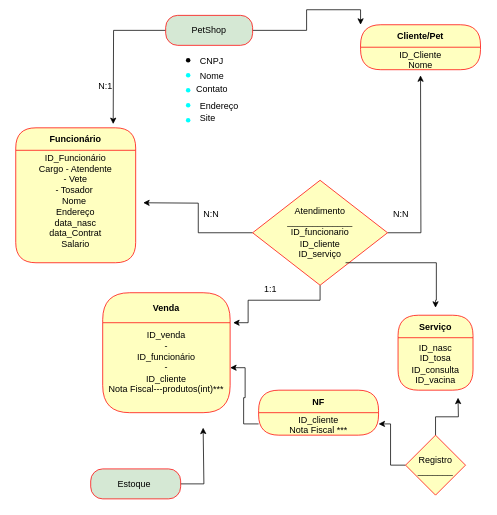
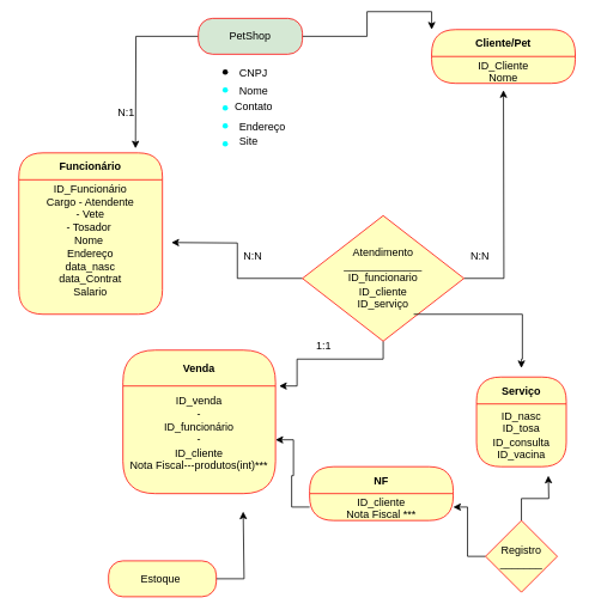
  <mxCell id="0" />
  <mxCell id="1" parent="0" />
  <mxCell id="2" value="" style="shape=waypoint;sketch=0;fillStyle=solid;size=6;pointerEvents=1;points=[];fillColor=none;resizable=0;rotatable=0;perimeter=centerPerimeter;snapToPoint=1;" vertex="1" parent="1"><mxGeometry x="240" y="70" width="20" height="20" as="geometry" /></mxCell>
  <mxCell id="3" value="" style="shape=waypoint;sketch=0;fillStyle=solid;size=6;pointerEvents=1;points=[];fillColor=none;resizable=0;rotatable=0;perimeter=centerPerimeter;snapToPoint=1;strokeColor=#00FFFF;" vertex="1" parent="1"><mxGeometry x="240" y="130" width="20" height="20" as="geometry" /></mxCell>
  <mxCell id="4" value="CNPJ" style="text;strokeColor=none;fillColor=none;spacingLeft=4;spacingRight=4;overflow=hidden;rotatable=0;points=[[0,0.5],[1,0.5]];portConstraint=eastwest;fontSize=12;whiteSpace=wrap;html=1;" vertex="1" parent="1"><mxGeometry x="260" y="67.5" width="50" height="25" as="geometry" /></mxCell>
  <mxCell id="5" value="Nome" style="text;strokeColor=none;fillColor=none;spacingLeft=4;spacingRight=4;overflow=hidden;rotatable=0;points=[[0,0.5],[1,0.5]];portConstraint=eastwest;fontSize=12;whiteSpace=wrap;html=1;" vertex="1" parent="1"><mxGeometry x="260" y="87.5" width="46" height="25" as="geometry" /></mxCell>
  <mxCell id="6" value="" style="shape=waypoint;sketch=0;fillStyle=solid;size=6;pointerEvents=1;points=[];fillColor=none;resizable=0;rotatable=0;perimeter=centerPerimeter;snapToPoint=1;strokeColor=#00FFFF;" vertex="1" parent="1"><mxGeometry x="240" y="90" width="20" height="20" as="geometry" /></mxCell>
  <mxCell id="7" value="" style="shape=waypoint;sketch=0;fillStyle=solid;size=6;pointerEvents=1;points=[];fillColor=none;resizable=0;rotatable=0;perimeter=centerPerimeter;snapToPoint=1;strokeColor=#00FFFF;" vertex="1" parent="1"><mxGeometry x="240" y="110" width="20" height="20" as="geometry" /></mxCell>
  <mxCell id="8" value="" style="shape=waypoint;sketch=0;fillStyle=solid;size=6;pointerEvents=1;points=[];fillColor=none;resizable=0;rotatable=0;perimeter=centerPerimeter;snapToPoint=1;strokeColor=#00FFFF;" vertex="1" parent="1"><mxGeometry x="240" y="150" width="20" height="20" as="geometry" /></mxCell>
  <mxCell id="9" value="Endereço" style="text;strokeColor=none;fillColor=none;spacingLeft=4;spacingRight=4;overflow=hidden;rotatable=0;points=[[0,0.5],[1,0.5]];portConstraint=eastwest;fontSize=12;whiteSpace=wrap;html=1;" vertex="1" parent="1"><mxGeometry x="260" y="127.5" width="76" height="25" as="geometry" /></mxCell>
  <mxCell id="10" value="Site" style="text;strokeColor=none;fillColor=none;spacingLeft=4;spacingRight=4;overflow=hidden;rotatable=0;points=[[0,0.5],[1,0.5]];portConstraint=eastwest;fontSize=12;whiteSpace=wrap;html=1;" vertex="1" parent="1"><mxGeometry x="260" y="142.5" width="40" height="30" as="geometry" /></mxCell>
  <mxCell id="11" value="Contato" style="text;strokeColor=none;fillColor=none;spacingLeft=4;spacingRight=4;overflow=hidden;rotatable=0;points=[[0,0.5],[1,0.5]];portConstraint=eastwest;fontSize=12;whiteSpace=wrap;html=1;" vertex="1" parent="1"><mxGeometry x="255" y="105" width="56" height="30" as="geometry" /></mxCell>
  <mxCell id="12" style="edgeStyle=orthogonalEdgeStyle;rounded=0;orthogonalLoop=1;jettySize=auto;html=1;entryX=0;entryY=0;entryDx=0;entryDy=0;" edge="1" parent="1" source="14" target="15"><mxGeometry relative="1" as="geometry" /></mxCell>
  <mxCell id="13" style="edgeStyle=orthogonalEdgeStyle;rounded=0;orthogonalLoop=1;jettySize=auto;html=1;" edge="1" parent="1" source="14"><mxGeometry relative="1" as="geometry"><mxPoint x="150" y="165" as="targetPoint" /></mxGeometry></mxCell>
  <mxCell id="14" value="PetShop" style="rounded=1;whiteSpace=wrap;html=1;arcSize=40;fontColor=#000000;fillColor=#d5e8d4;strokeColor=#ff0000;" vertex="1" parent="1"><mxGeometry x="220" y="20" width="116" height="40" as="geometry" /></mxCell>
  <mxCell id="15" value="Cliente/Pet" style="swimlane;fontStyle=1;align=center;verticalAlign=middle;childLayout=stackLayout;horizontal=1;startSize=30;horizontalStack=0;resizeParent=0;resizeLast=1;container=0;fontColor=#000000;collapsible=0;rounded=1;arcSize=30;strokeColor=#ff0000;fillColor=#ffffc0;swimlaneFillColor=#ffffc0;dropTarget=0;" vertex="1" parent="1"><mxGeometry x="480" y="32.5" width="160" height="60" as="geometry" /></mxCell>
  <mxCell id="16" value="ID_Cliente&lt;br&gt;Nome" style="text;html=1;strokeColor=none;fillColor=none;align=center;verticalAlign=middle;spacingLeft=4;spacingRight=4;whiteSpace=wrap;overflow=hidden;rotatable=0;fontColor=#000000;" vertex="1" parent="15"><mxGeometry y="30" width="160" height="30" as="geometry" /></mxCell>
  <mxCell id="17" value="Funcionário" style="swimlane;fontStyle=1;align=center;verticalAlign=middle;childLayout=stackLayout;horizontal=1;startSize=30;horizontalStack=0;resizeParent=0;resizeLast=1;container=0;fontColor=#000000;collapsible=0;rounded=1;arcSize=30;strokeColor=#ff0000;fillColor=#ffffc0;swimlaneFillColor=#ffffc0;dropTarget=0;" vertex="1" parent="1"><mxGeometry x="20" y="170" width="160" height="180" as="geometry" /></mxCell>
  <mxCell id="18" value="ID_Funcionário&lt;br&gt;Cargo - Atendente&lt;br&gt;&amp;nbsp;- Vete&amp;nbsp;&lt;br&gt;- Tosador&amp;nbsp;&lt;br&gt;Nome&amp;nbsp;&lt;br&gt;Endereço&lt;br&gt;data_nasc&lt;br&gt;data_Contrat&lt;br&gt;Salario&lt;div&gt;&lt;br&gt;&lt;/div&gt;" style="text;html=1;strokeColor=none;fillColor=none;align=center;verticalAlign=middle;spacingLeft=4;spacingRight=4;whiteSpace=wrap;overflow=hidden;rotatable=0;fontColor=#000000;" vertex="1" parent="17"><mxGeometry y="30" width="160" height="150" as="geometry" /></mxCell>
- <mxCell id="19" value="N:1" style="text;html=1;align=center;verticalAlign=middle;whiteSpace=wrap;rounded=0;" vertex="1" parent="1"><mxGeometry x="110" y="100" width="60" height="30" as="geometry" /></mxCell>
+ <mxCell id="19" value="N:1" style="text;html=1;align=center;verticalAlign=middle;whiteSpace=wrap;rounded=0;" vertex="1" parent="1"><mxGeometry x="110" y="110" width="60" height="30" as="geometry" /></mxCell>
  <mxCell id="20" style="edgeStyle=orthogonalEdgeStyle;rounded=0;orthogonalLoop=1;jettySize=auto;html=1;" edge="1" parent="1" source="23"><mxGeometry relative="1" as="geometry"><mxPoint x="190" y="270" as="targetPoint" /></mxGeometry></mxCell>
  <mxCell id="21" style="edgeStyle=orthogonalEdgeStyle;rounded=0;orthogonalLoop=1;jettySize=auto;html=1;" edge="1" parent="1" source="23"><mxGeometry relative="1" as="geometry"><mxPoint x="560" y="100" as="targetPoint" /></mxGeometry></mxCell>
  <mxCell id="22" style="edgeStyle=orthogonalEdgeStyle;rounded=0;orthogonalLoop=1;jettySize=auto;html=1;" edge="1" parent="1" source="23"><mxGeometry relative="1" as="geometry"><mxPoint x="310" y="430" as="targetPoint" /><Array as="points"><mxPoint x="426" y="400" /><mxPoint x="330" y="400" /><mxPoint x="330" y="430" /></Array></mxGeometry></mxCell>
  <mxCell id="23" value="Atendimento&lt;br&gt;_____________&lt;br&gt;ID_funcionario&lt;br&gt;ID_cliente&lt;br&gt;ID_serviço" style="rhombus;whiteSpace=wrap;html=1;fontColor=#000000;fillColor=#ffffc0;strokeColor=#ff0000;" vertex="1" parent="1"><mxGeometry x="336" y="240" width="180" height="140" as="geometry" /></mxCell>
  <mxCell id="24" value="Venda" style="swimlane;fontStyle=1;align=center;verticalAlign=middle;childLayout=stackLayout;horizontal=1;startSize=40;horizontalStack=0;resizeParent=0;resizeLast=1;container=0;fontColor=#000000;collapsible=0;rounded=1;arcSize=30;strokeColor=#ff0000;fillColor=#ffffc0;swimlaneFillColor=#ffffc0;dropTarget=0;" vertex="1" parent="1"><mxGeometry x="136" y="390" width="170" height="160" as="geometry" /></mxCell>
  <mxCell id="25" value="ID_venda&lt;br&gt;-&lt;br&gt;ID_funcionário&lt;br&gt;-&lt;br&gt;ID_cliente&lt;br&gt;Nota Fiscal---produtos(int)***&lt;br&gt;&lt;div&gt;&lt;br&gt;&lt;/div&gt;" style="text;html=1;strokeColor=none;fillColor=none;align=center;verticalAlign=middle;spacingLeft=4;spacingRight=4;whiteSpace=wrap;overflow=hidden;rotatable=0;fontColor=#000000;" vertex="1" parent="24"><mxGeometry y="40" width="170" height="120" as="geometry" /></mxCell>
  <mxCell id="26" value="Serviço" style="swimlane;fontStyle=1;align=center;verticalAlign=middle;childLayout=stackLayout;horizontal=1;startSize=30;horizontalStack=0;resizeParent=0;resizeLast=1;container=0;fontColor=#000000;collapsible=0;rounded=1;arcSize=30;strokeColor=#ff0000;fillColor=#ffffc0;swimlaneFillColor=#ffffc0;dropTarget=0;" vertex="1" parent="1"><mxGeometry x="530" y="420" width="100" height="100" as="geometry" /></mxCell>
  <mxCell id="27" value="ID_nasc&lt;br&gt;ID_tosa&lt;br&gt;ID_consulta&lt;br&gt;ID_vacina" style="text;html=1;strokeColor=none;fillColor=none;align=center;verticalAlign=middle;spacingLeft=4;spacingRight=4;whiteSpace=wrap;overflow=hidden;rotatable=0;fontColor=#000000;" vertex="1" parent="26"><mxGeometry y="30" width="100" height="70" as="geometry" /></mxCell>
  <mxCell id="28" value="N:N" style="text;html=1;align=center;verticalAlign=middle;whiteSpace=wrap;rounded=0;" vertex="1" parent="1"><mxGeometry x="251" y="270" width="60" height="30" as="geometry" /></mxCell>
  <mxCell id="29" value="N:N" style="text;html=1;align=center;verticalAlign=middle;whiteSpace=wrap;rounded=0;" vertex="1" parent="1"><mxGeometry x="504" y="270" width="60" height="30" as="geometry" /></mxCell>
  <mxCell id="30" style="edgeStyle=orthogonalEdgeStyle;rounded=0;orthogonalLoop=1;jettySize=auto;html=1;" edge="1" parent="1"><mxGeometry relative="1" as="geometry"><mxPoint x="580" y="410" as="targetPoint" /><mxPoint x="459.997" y="350" as="sourcePoint" /><Array as="points"><mxPoint x="581.14" y="350" /><mxPoint x="581.14" y="400" /></Array></mxGeometry></mxCell>
  <mxCell id="31" style="edgeStyle=orthogonalEdgeStyle;rounded=0;orthogonalLoop=1;jettySize=auto;html=1;" edge="1" parent="1" source="32"><mxGeometry relative="1" as="geometry"><mxPoint x="270" y="570" as="targetPoint" /><Array as="points"><mxPoint x="271" y="645" /></Array></mxGeometry></mxCell>
- <mxCell id="32" value="Estoque&amp;nbsp;" style="rounded=1;whiteSpace=wrap;html=1;arcSize=40;fontColor=#000000;fillColor=#d5e8d4;strokeColor=#ff0000;" vertex="1" parent="1"><mxGeometry x="120" y="625" width="120" height="40" as="geometry" /></mxCell>
+ <mxCell id="32" value="Estoque&amp;nbsp;" style="rounded=1;whiteSpace=wrap;html=1;arcSize=40;fontColor=#000000;fillColor=#ffffc0;strokeColor=#ff0000;" vertex="1" parent="1"><mxGeometry x="120" y="625" width="120" height="40" as="geometry" /></mxCell>
  <mxCell id="33" value="NF" style="swimlane;fontStyle=1;align=center;verticalAlign=middle;childLayout=stackLayout;horizontal=1;startSize=30;horizontalStack=0;resizeParent=0;resizeLast=1;container=0;fontColor=#000000;collapsible=0;rounded=1;arcSize=30;strokeColor=#ff0000;fillColor=#ffffc0;swimlaneFillColor=#ffffc0;dropTarget=0;" vertex="1" parent="1"><mxGeometry x="344" y="520" width="160" height="60" as="geometry" /></mxCell>
  <mxCell id="34" value="ID_cliente&lt;br&gt;Nota Fiscal ***" style="text;html=1;strokeColor=none;fillColor=none;align=center;verticalAlign=middle;spacingLeft=4;spacingRight=4;whiteSpace=wrap;overflow=hidden;rotatable=0;fontColor=#000000;" vertex="1" parent="33"><mxGeometry y="30" width="160" height="30" as="geometry" /></mxCell>
  <mxCell id="35" style="edgeStyle=orthogonalEdgeStyle;rounded=0;orthogonalLoop=1;jettySize=auto;html=1;entryX=1;entryY=0.5;entryDx=0;entryDy=0;" edge="1" parent="1" source="34" target="25"><mxGeometry relative="1" as="geometry" /></mxCell>
  <mxCell id="36" style="edgeStyle=orthogonalEdgeStyle;rounded=0;orthogonalLoop=1;jettySize=auto;html=1;" edge="1" parent="1" source="38"><mxGeometry relative="1" as="geometry"><mxPoint x="610" y="530" as="targetPoint" /></mxGeometry></mxCell>
  <mxCell id="37" style="edgeStyle=orthogonalEdgeStyle;rounded=0;orthogonalLoop=1;jettySize=auto;html=1;entryX=1;entryY=0.5;entryDx=0;entryDy=0;" edge="1" parent="1" source="38" target="34"><mxGeometry relative="1" as="geometry"><mxPoint x="520" y="560" as="targetPoint" /></mxGeometry></mxCell>
  <mxCell id="38" value="Registro&lt;br&gt;_______" style="rhombus;whiteSpace=wrap;html=1;fontColor=#000000;fillColor=#ffffc0;strokeColor=#ff0000;" vertex="1" parent="1"><mxGeometry x="540" y="580" width="80" height="80" as="geometry" /></mxCell>
  <mxCell id="39" value="1:1" style="text;html=1;align=center;verticalAlign=middle;whiteSpace=wrap;rounded=0;" vertex="1" parent="1"><mxGeometry x="330" y="370" width="60" height="30" as="geometry" /></mxCell>
